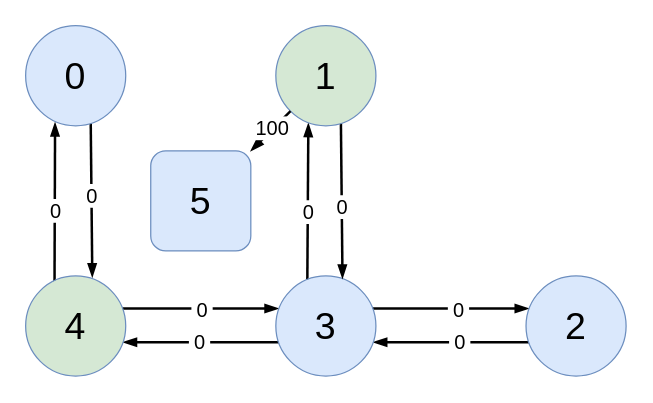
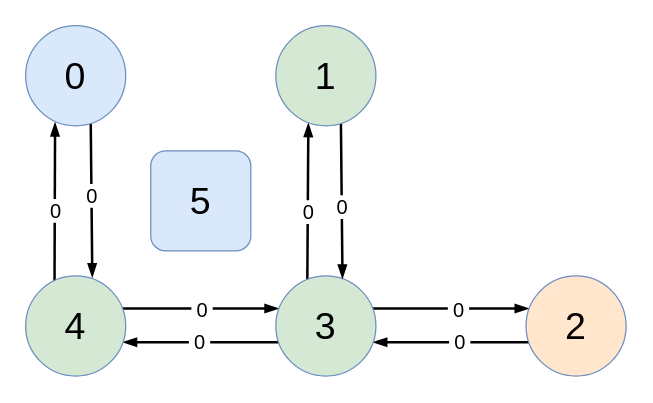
  <mxCell id="0" />
  <mxCell id="1" parent="0" />
  <mxCell id="2" value="" style="endArrow=blockThin;html=1;rounded=0;endFill=1;strokeWidth=2;exitX=0.668;exitY=0.966;exitDx=0;exitDy=0;exitPerimeter=0;entryX=0.684;entryY=0.04;entryDx=0;entryDy=0;entryPerimeter=0;" edge="1" parent="1"><mxGeometry width="50" height="50" relative="1" as="geometry"><mxPoint x="72" y="95" as="sourcePoint" /><mxPoint x="73.28" y="220.92" as="targetPoint" /></mxGeometry></mxCell>
  <mxCell id="3" value="&lt;font style=&quot;font-size: 16px;&quot;&gt;0&lt;/font&gt;" style="edgeLabel;html=1;align=center;verticalAlign=middle;resizable=0;points=[];" vertex="1" connectable="0" parent="2"><mxGeometry x="-0.032" relative="1" as="geometry"><mxPoint as="offset" /></mxGeometry></mxCell>
  <mxCell id="4" value="" style="endArrow=blockThin;html=1;rounded=0;endFill=1;strokeWidth=2;entryX=0.294;entryY=0.969;entryDx=0;entryDy=0;entryPerimeter=0;" edge="1" parent="1" target="18"><mxGeometry width="50" height="50" relative="1" as="geometry"><mxPoint x="43" y="250" as="sourcePoint" /><mxPoint x="0" y="130" as="targetPoint" /></mxGeometry></mxCell>
  <mxCell id="5" value="&lt;font style=&quot;font-size: 16px;&quot;&gt;0&lt;/font&gt;" style="edgeLabel;html=1;align=center;verticalAlign=middle;resizable=0;points=[];" vertex="1" connectable="0" parent="4"><mxGeometry x="0.093" relative="1" as="geometry"><mxPoint as="offset" /></mxGeometry></mxCell>
  <mxCell id="6" value="" style="endArrow=blockThin;html=1;rounded=0;endFill=1;strokeWidth=2;exitX=0;exitY=1;exitDx=0;exitDy=0;entryX=1;entryY=1;entryDx=0;entryDy=0;" edge="1" parent="1"><mxGeometry width="50" height="50" relative="1" as="geometry"><mxPoint x="242" y="273" as="sourcePoint" /><mxPoint x="98" y="273" as="targetPoint" /></mxGeometry></mxCell>
  <mxCell id="7" value="&lt;font style=&quot;font-size: 16px;&quot;&gt;&amp;nbsp;0&amp;nbsp;&lt;/font&gt;" style="edgeLabel;html=1;align=center;verticalAlign=middle;resizable=0;points=[];" vertex="1" connectable="0" parent="6"><mxGeometry x="0.173" y="-1" relative="1" as="geometry"><mxPoint as="offset" /></mxGeometry></mxCell>
  <mxCell id="8" value="" style="endArrow=blockThin;html=1;rounded=0;endFill=1;strokeWidth=2;exitX=1;exitY=0;exitDx=0;exitDy=0;entryX=0;entryY=0;entryDx=0;entryDy=0;" edge="1" parent="1"><mxGeometry width="50" height="50" relative="1" as="geometry"><mxPoint x="78" y="246" as="sourcePoint" /><mxPoint x="222" y="246" as="targetPoint" /></mxGeometry></mxCell>
  <mxCell id="9" value="&lt;font style=&quot;font-size: 16px;&quot;&gt;&amp;nbsp;0&amp;nbsp;&lt;/font&gt;" style="edgeLabel;html=1;align=center;verticalAlign=middle;resizable=0;points=[];" vertex="1" connectable="0" parent="8"><mxGeometry x="0.137" relative="1" as="geometry"><mxPoint as="offset" /></mxGeometry></mxCell>
  <mxCell id="10" value="&lt;font style=&quot;font-size: 30px;&quot;&gt;4&lt;/font&gt;" style="ellipse;whiteSpace=wrap;html=1;aspect=fixed;fillColor=#d5e8d4;strokeColor=#6c8ebf;" vertex="1" parent="1"><mxGeometry x="20" y="220" width="80" height="80" as="geometry" /></mxCell>
  <mxCell id="11" value="" style="endArrow=blockThin;html=1;rounded=0;endFill=1;strokeWidth=2;exitX=1;exitY=0;exitDx=0;exitDy=0;entryX=0;entryY=0;entryDx=0;entryDy=0;" edge="1" parent="1"><mxGeometry width="50" height="50" relative="1" as="geometry"><mxPoint x="278" y="246" as="sourcePoint" /><mxPoint x="422" y="246" as="targetPoint" /></mxGeometry></mxCell>
  <mxCell id="12" value="&lt;font style=&quot;font-size: 16px;&quot;&gt;&amp;nbsp;0&amp;nbsp;&lt;/font&gt;" style="edgeLabel;html=1;align=center;verticalAlign=middle;resizable=0;points=[];" vertex="1" connectable="0" parent="11"><mxGeometry x="0.208" relative="1" as="geometry"><mxPoint as="offset" /></mxGeometry></mxCell>
  <mxCell id="13" value="" style="endArrow=blockThin;html=1;rounded=0;endFill=1;strokeWidth=2;exitX=0;exitY=1;exitDx=0;exitDy=0;entryX=1;entryY=1;entryDx=0;entryDy=0;" edge="1" parent="1"><mxGeometry width="50" height="50" relative="1" as="geometry"><mxPoint x="442" y="273" as="sourcePoint" /><mxPoint x="298" y="273" as="targetPoint" /></mxGeometry></mxCell>
  <mxCell id="14" value="&lt;font style=&quot;font-size: 16px;&quot;&gt;&amp;nbsp;0&amp;nbsp;&lt;/font&gt;" style="edgeLabel;html=1;align=center;verticalAlign=middle;resizable=0;points=[];" vertex="1" connectable="0" parent="13"><mxGeometry x="0.057" y="-1" relative="1" as="geometry"><mxPoint as="offset" /></mxGeometry></mxCell>
- <mxCell id="15" value="&lt;font style=&quot;font-size: 30px;&quot;&gt;2&lt;/font&gt;" style="ellipse;whiteSpace=wrap;html=1;aspect=fixed;fillColor=#dae8fc;strokeColor=#6c8ebf;" vertex="1" parent="1"><mxGeometry x="420" y="220" width="80" height="80" as="geometry" /></mxCell>
+ <mxCell id="15" value="&lt;font style=&quot;font-size: 30px;&quot;&gt;2&lt;/font&gt;" style="ellipse;whiteSpace=wrap;html=1;aspect=fixed;fillColor=#ffe6cc;strokeColor=#6c8ebf;" vertex="1" parent="1"><mxGeometry x="420" y="220" width="80" height="80" as="geometry" /></mxCell>
  <mxCell id="16" value="" style="endArrow=blockThin;html=1;rounded=0;endFill=1;strokeWidth=2;entryX=0.294;entryY=0.969;entryDx=0;entryDy=0;entryPerimeter=0;" edge="1" parent="1"><mxGeometry width="50" height="50" relative="1" as="geometry"><mxPoint x="245" y="250" as="sourcePoint" /><mxPoint x="246" y="98" as="targetPoint" /></mxGeometry></mxCell>
  <mxCell id="17" value="&lt;font style=&quot;font-size: 16px;&quot;&gt;0&lt;/font&gt;" style="edgeLabel;html=1;align=center;verticalAlign=middle;resizable=0;points=[];" vertex="1" connectable="0" parent="16"><mxGeometry x="0.085" relative="1" as="geometry"><mxPoint as="offset" /></mxGeometry></mxCell>
  <mxCell id="18" value="&lt;font style=&quot;font-size: 30px;&quot;&gt;0&lt;/font&gt;" style="ellipse;whiteSpace=wrap;html=1;aspect=fixed;fillColor=#dae8fc;strokeColor=#6c8ebf;" vertex="1" parent="1"><mxGeometry x="20" y="20" width="80" height="80" as="geometry" /></mxCell>
- <mxCell id="19" value="&lt;font style=&quot;font-size: 30px;&quot;&gt;3&lt;/font&gt;" style="ellipse;whiteSpace=wrap;html=1;aspect=fixed;fillColor=#dae8fc;strokeColor=#6c8ebf;" vertex="1" parent="1"><mxGeometry x="220" y="220" width="80" height="80" as="geometry" /></mxCell>
+ <mxCell id="19" value="&lt;font style=&quot;font-size: 30px;&quot;&gt;3&lt;/font&gt;" style="ellipse;whiteSpace=wrap;html=1;aspect=fixed;fillColor=#d5e8d4;strokeColor=#6c8ebf;" vertex="1" parent="1"><mxGeometry x="220" y="220" width="80" height="80" as="geometry" /></mxCell>
  <mxCell id="20" value="" style="endArrow=blockThin;html=1;rounded=0;endFill=1;strokeWidth=2;exitX=0.668;exitY=0.966;exitDx=0;exitDy=0;exitPerimeter=0;entryX=0.684;entryY=0.04;entryDx=0;entryDy=0;entryPerimeter=0;" edge="1" parent="1"><mxGeometry width="50" height="50" relative="1" as="geometry"><mxPoint x="272" y="96" as="sourcePoint" /><mxPoint x="273.28" y="221.92" as="targetPoint" /></mxGeometry></mxCell>
  <mxCell id="21" value="&lt;font style=&quot;font-size: 16px;&quot;&gt;0&lt;/font&gt;" style="edgeLabel;html=1;align=center;verticalAlign=middle;resizable=0;points=[];" vertex="1" connectable="0" parent="20"><mxGeometry x="0.093" relative="1" as="geometry"><mxPoint as="offset" /></mxGeometry></mxCell>
  <mxCell id="22" value="&lt;font style=&quot;font-size: 30px;&quot;&gt;1&lt;/font&gt;" style="ellipse;whiteSpace=wrap;html=1;aspect=fixed;fillColor=#d5e8d4;strokeColor=#6c8ebf;" vertex="1" parent="1"><mxGeometry x="220" y="20" width="80" height="80" as="geometry" /></mxCell>
  <mxCell id="23" value="&lt;font style=&quot;font-size: 30px;&quot;&gt;5&lt;/font&gt;" style="whiteSpace=wrap;html=1;aspect=fixed;fillColor=#dae8fc;strokeColor=#6c8ebf;rounded=1;" vertex="1" parent="1"><mxGeometry x="120" y="120" width="80" height="80" as="geometry" /></mxCell>
- <mxCell id="24" value="" style="endArrow=blockThin;html=1;rounded=0;endFill=1;strokeWidth=2;entryX=1;entryY=0;entryDx=0;entryDy=0;" edge="1" parent="1" source="22" target="23"><mxGeometry width="50" height="50" relative="1" as="geometry"><mxPoint x="140" y="40" as="sourcePoint" /><mxPoint x="141.28" y="165.92" as="targetPoint" /></mxGeometry></mxCell>
- <mxCell id="25" value="&lt;font style=&quot;font-size: 16px;&quot;&gt;100&lt;/font&gt;" style="edgeLabel;html=1;align=center;verticalAlign=middle;resizable=0;points=[];" vertex="1" connectable="0" parent="24"><mxGeometry x="-0.112" y="-1" relative="1" as="geometry"><mxPoint as="offset" /></mxGeometry></mxCell>
